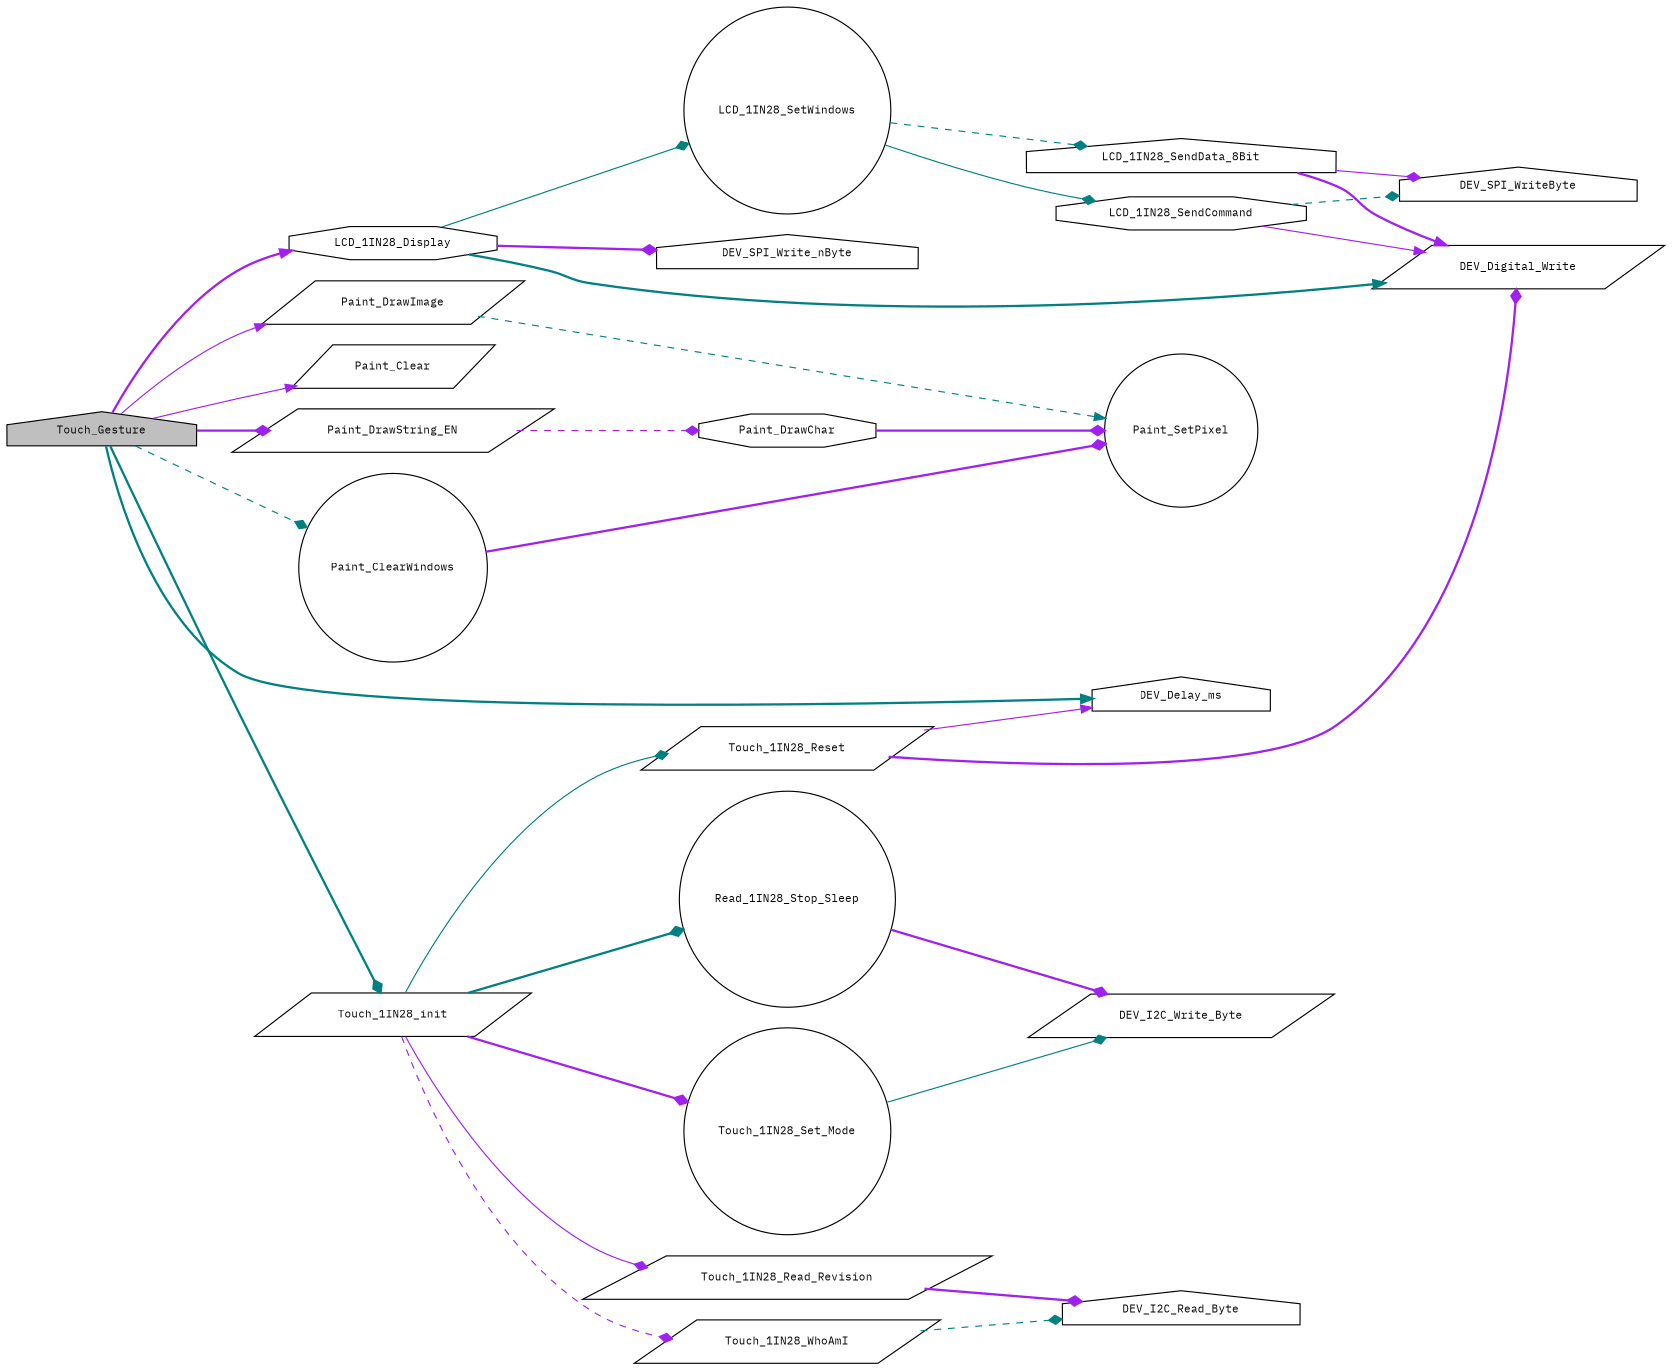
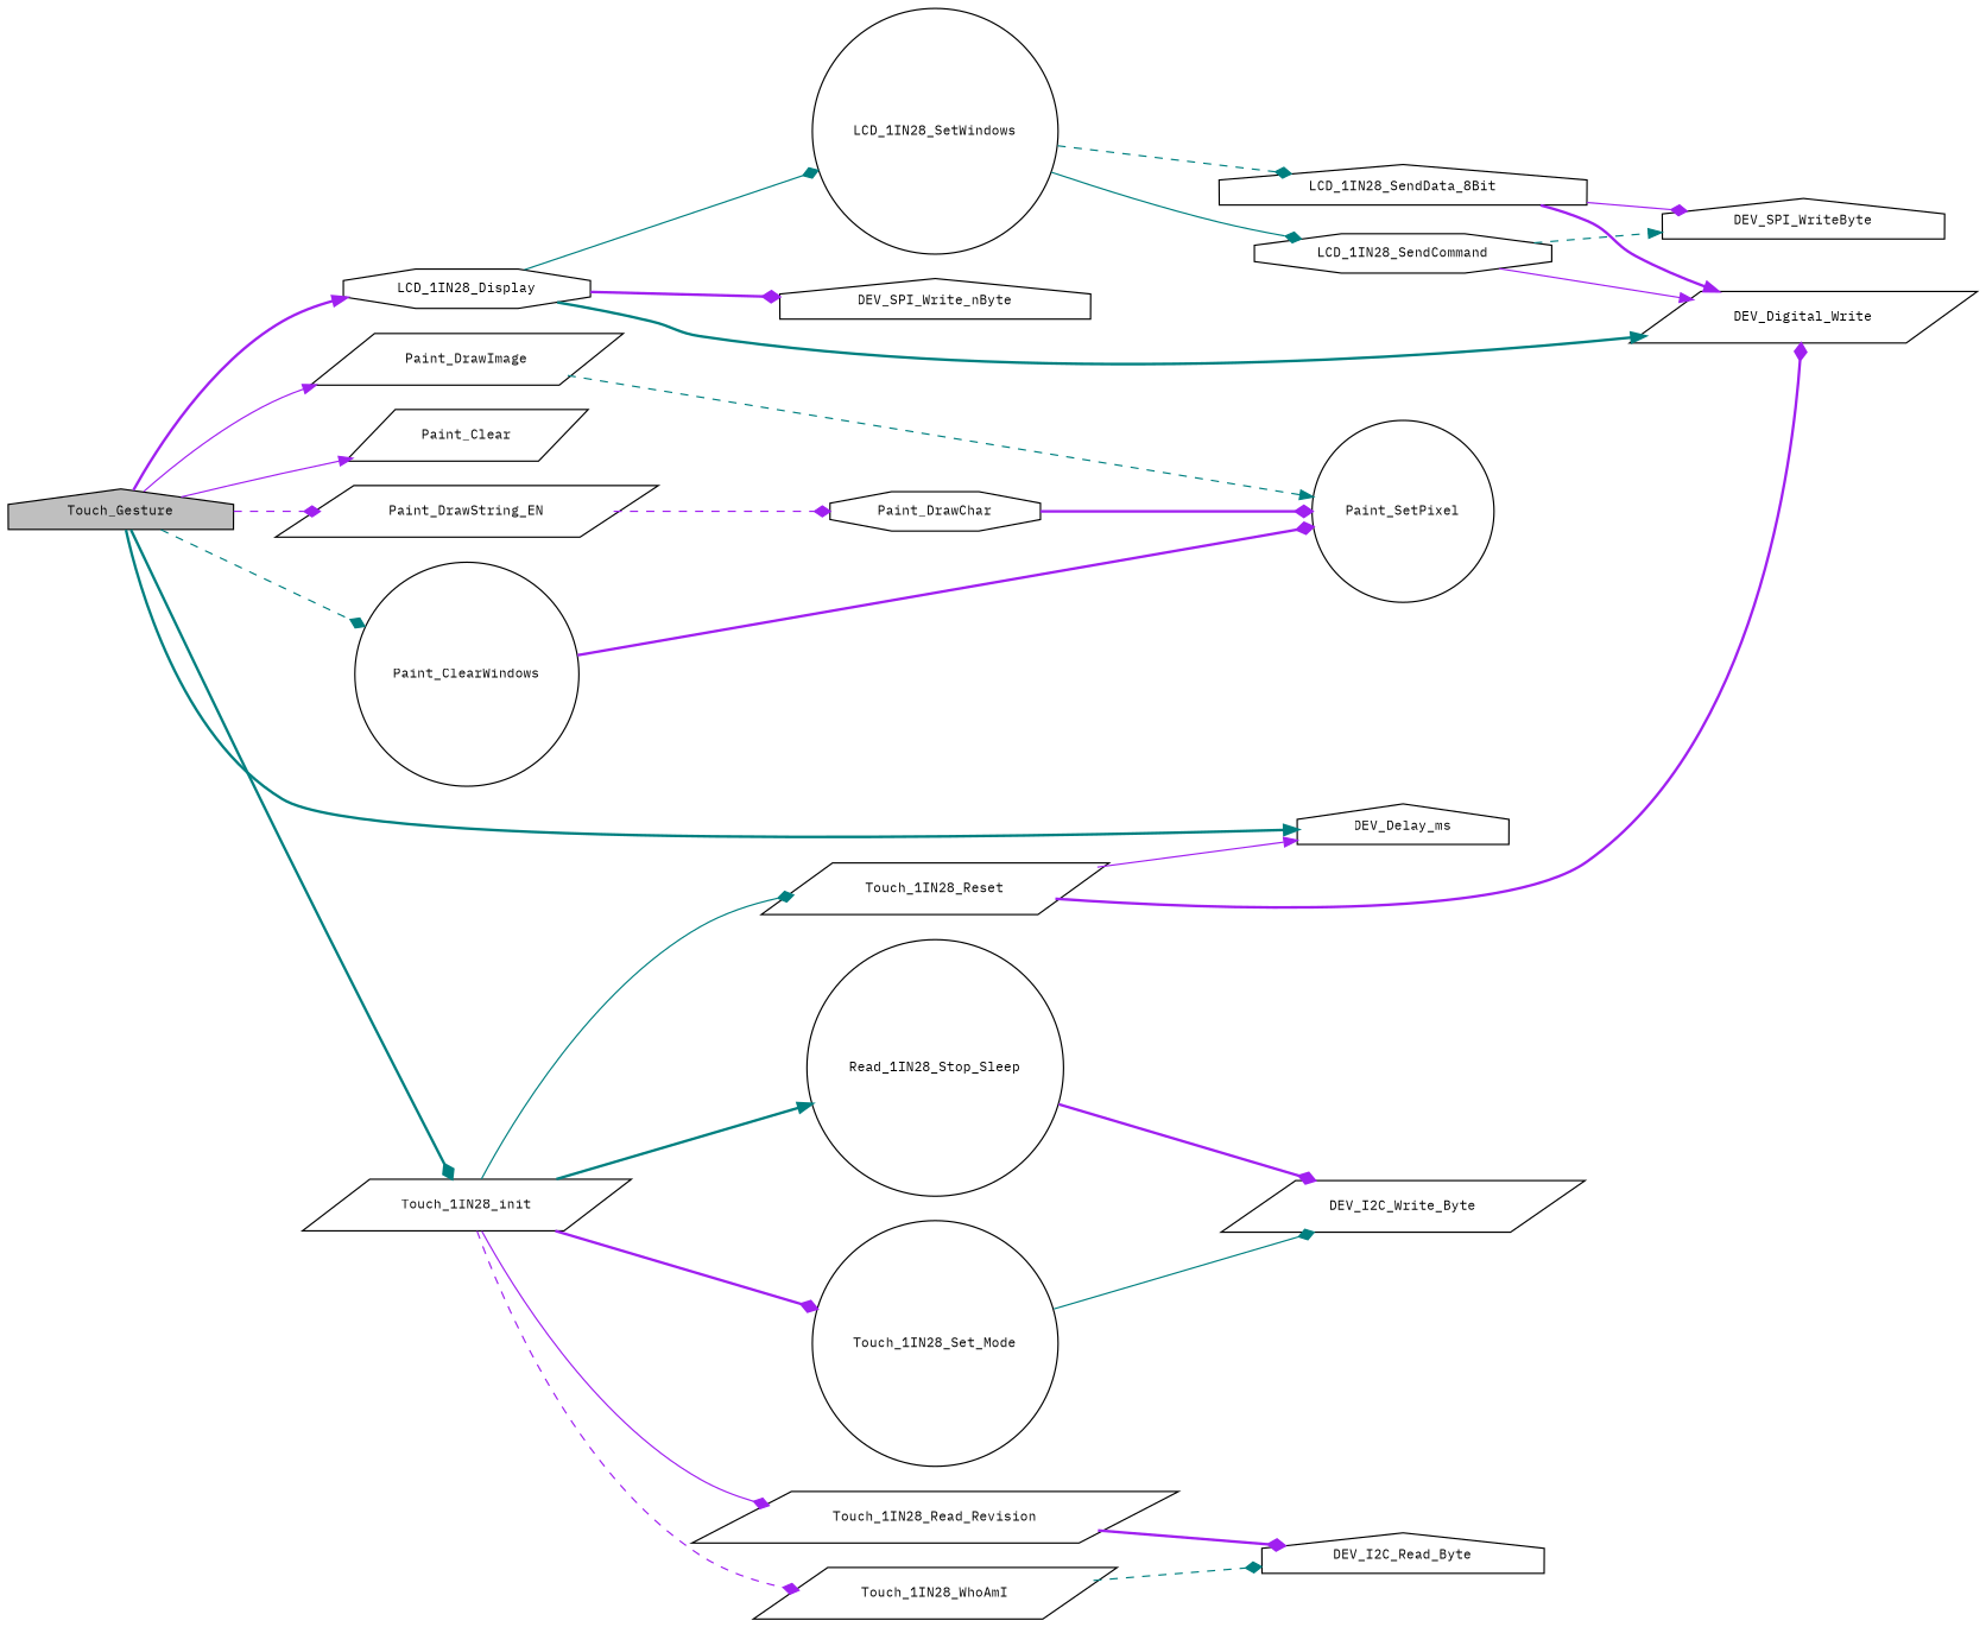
  digraph {
    fontname="IBM Plex Mono"
    rankdir=LR
    node [color=black fontname="IBM Plex Mono" fontsize=10 shape=parallelogram]
    edge [arrowhead=diamond color=purple fontname="IBM Plex Mono" fontsize=10 labelfontname=Helvetica labelfontsize=10 style=bold]
    n1 [fillcolor=grey75 fontcolor=black height=0.2 label=Touch_Gesture shape=house style=filled width=0.4]
    n2 [height=0.2 label=DEV_Delay_ms shape=house width=0.4]
    n3 [height=0.2 label=LCD_1IN28_Display shape=octagon width=0.4]
    n4 [height=0.2 label=Paint_Clear width=0.4]
    n5 [height=0.2 label=Paint_ClearWindows shape=circle width=0.4]
    n6 [height=0.2 label=Paint_DrawImage width=0.4]
    n7 [height=0.2 label=Paint_DrawString_EN width=0.4]
    n8 [height=0.2 label=Touch_1IN28_init width=0.4]
    n9 [height=0.2 label=DEV_Digital_Write width=0.4]
    n10 [height=0.2 label=DEV_SPI_Write_nByte shape=house width=0.4]
    n11 [height=0.2 label=LCD_1IN28_SetWindows shape=circle width=0.4]
    n12 [height=0.2 label=Paint_SetPixel shape=circle width=0.4]
    n13 [height=0.2 label=Paint_DrawChar shape=octagon width=0.4]
    n14 [height=0.2 label=Touch_1IN28_Read_Revision width=0.4]
    n15 [height=0.2 label=Touch_1IN28_Reset width=0.4]
    n16 [height=0.2 label=Touch_1IN28_Set_Mode shape=circle width=0.4]
    n17 [height=0.2 label=Read_1IN28_Stop_Sleep shape=circle width=0.4]
    n18 [height=0.2 label=Touch_1IN28_WhoAmI width=0.4]
    n19 [height=0.2 label=LCD_1IN28_SendCommand shape=octagon width=0.4]
    n20 [height=0.2 label=LCD_1IN28_SendData_8Bit shape=house width=0.4]
    n21 [height=0.2 label=DEV_SPI_WriteByte shape=house width=0.4]
    n22 [height=0.2 label=DEV_I2C_Read_Byte shape=house width=0.4]
    n23 [height=0.2 label=DEV_I2C_Write_Byte width=0.4]
    n1 -> n2 [arrowhead=normal color=teal]
    n1 -> n3 [arrowhead=normal]
    n1 -> n4 [arrowhead=normal style=solid]
    n1 -> n5 [color=teal style=dashed]
    n1 -> n6 [arrowhead=normal style=solid]
-   n1 -> n7
+   n1 -> n7 [style=dashed]
    n1 -> n8 [color=teal]
    n3 -> n9 [arrowhead=normal color=teal]
    n3 -> n10
    n3 -> n11 [color=teal style=solid]
    n5 -> n12
    n6 -> n12 [arrowhead=normal color=teal style=dashed]
    n7 -> n13 [style=dashed]
    n8 -> n14 [style=solid]
    n8 -> n15 [color=teal style=solid]
    n8 -> n16
-   n8 -> n17 [color=teal]
+   n8 -> n17 [arrowhead=normal color=teal]
    n8 -> n18 [style=dashed]
    n11 -> n19 [color=teal style=solid]
    n11 -> n20 [color=teal style=dashed]
    n13 -> n12
    n14 -> n22
    n15 -> n2 [arrowhead=normal style=solid]
    n15 -> n9
    n16 -> n23 [color=teal style=solid]
    n17 -> n23
    n18 -> n22 [color=teal style=dashed]
    n19 -> n9 [arrowhead=normal style=solid]
-   n19 -> n21 [color=teal style=dashed]
+   n19 -> n21 [arrowhead=normal color=teal style=dashed]
    n20 -> n9 [arrowhead=normal]
    n20 -> n21 [style=solid]
  }
